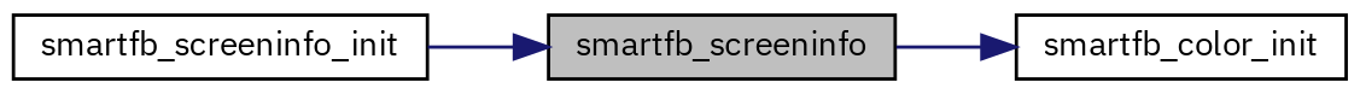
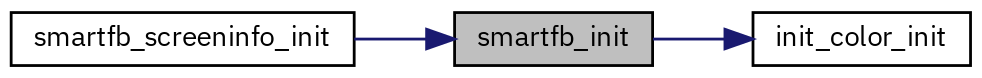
  digraph {
    fontname="IBM Plex Sans"
    rankdir=LR
    node [color=black fontname="IBM Plex Sans" fontsize=10 shape=record]
    edge [color=midnightblue fontname="IBM Plex Sans" fontsize=10 labelfontname=Helvetica labelfontsize=10 style=solid]
-   n1 [fillcolor=grey75 fontcolor=black height=0.2 label=smartfb_screeninfo style=filled width=0.4]
-   n2 [height=0.2 label=smartfb_color_init width=0.4]
+   n1 [fillcolor=grey75 fontcolor=black height=0.2 label=smartfb_init style=filled width=0.4]
+   n2 [height=0.2 label=init_color_init width=0.4]
    n3 [height=0.2 label=smartfb_screeninfo_init width=0.4]
    n1 -> n2
    n3 -> n1
  }
